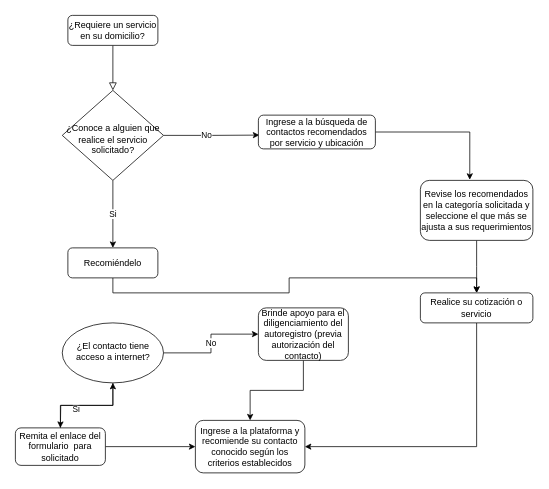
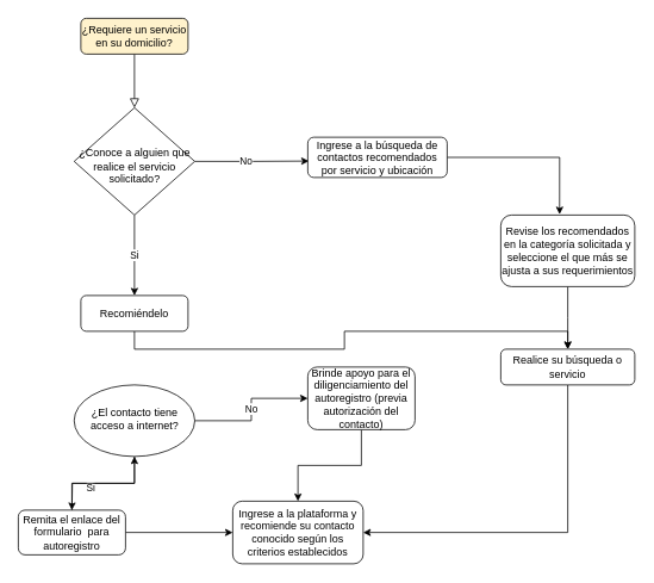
  <mxCell id="0" />
  <mxCell id="1" parent="0" />
  <mxCell id="2" value="" style="rounded=0;html=1;jettySize=auto;orthogonalLoop=1;fontSize=11;endArrow=block;endFill=0;endSize=8;strokeWidth=1;shadow=0;labelBackgroundColor=none;edgeStyle=orthogonalEdgeStyle;" parent="1" source="3" target="7" edge="1"><mxGeometry relative="1" as="geometry" /></mxCell>
- <mxCell id="3" value="¿Requiere un servicio en su domicilio?" style="rounded=1;whiteSpace=wrap;html=1;fontSize=12;glass=0;strokeWidth=1;shadow=0;" parent="1" vertex="1"><mxGeometry x="90" y="20" width="120" height="40" as="geometry" /></mxCell>
+ <mxCell id="3" value="¿Requiere un servicio en su domicilio?" style="rounded=1;whiteSpace=wrap;html=1;fontSize=12;glass=0;strokeWidth=1;shadow=0;fillColor=#fff2cc;" parent="1" vertex="1"><mxGeometry x="90" y="20" width="120" height="40" as="geometry" /></mxCell>
  <mxCell id="4" value="Si" style="edgeStyle=orthogonalEdgeStyle;rounded=0;orthogonalLoop=1;jettySize=auto;html=1;exitX=0.5;exitY=1;exitDx=0;exitDy=0;" edge="1" parent="1" source="7" target="11"><mxGeometry relative="1" as="geometry" /></mxCell>
  <mxCell id="5" style="edgeStyle=orthogonalEdgeStyle;rounded=0;orthogonalLoop=1;jettySize=auto;html=1;entryX=0.008;entryY=0.592;entryDx=0;entryDy=0;entryPerimeter=0;" edge="1" parent="1" source="7" target="9"><mxGeometry relative="1" as="geometry" /></mxCell>
  <mxCell id="6" value="No" style="edgeLabel;html=1;align=center;verticalAlign=middle;resizable=0;points=[];" vertex="1" connectable="0" parent="5"><mxGeometry x="-0.117" y="1" relative="1" as="geometry"><mxPoint as="offset" /></mxGeometry></mxCell>
  <mxCell id="7" value="&lt;br&gt;¿Conoce a alguien que realice el servicio &lt;br&gt;solicitado?" style="rhombus;whiteSpace=wrap;html=1;shadow=0;fontFamily=Helvetica;fontSize=12;align=center;strokeWidth=1;spacing=6;spacingTop=-4;" parent="1" vertex="1"><mxGeometry x="82.5" y="120" width="135" height="120" as="geometry" /></mxCell>
  <mxCell id="8" style="edgeStyle=orthogonalEdgeStyle;rounded=0;orthogonalLoop=1;jettySize=auto;html=1;exitX=1;exitY=0.5;exitDx=0;exitDy=0;entryX=0.439;entryY=-0.011;entryDx=0;entryDy=0;entryPerimeter=0;" edge="1" parent="1" source="9" target="23"><mxGeometry relative="1" as="geometry" /></mxCell>
  <mxCell id="9" value="Ingrese a la búsqueda de contactos recomendados por servicio y ubicación" style="rounded=1;whiteSpace=wrap;html=1;fontSize=12;glass=0;strokeWidth=1;shadow=0;" parent="1" vertex="1"><mxGeometry x="344" y="153" width="156" height="45" as="geometry" /></mxCell>
  <mxCell id="10" style="edgeStyle=orthogonalEdgeStyle;rounded=0;orthogonalLoop=1;jettySize=auto;html=1;exitX=0.5;exitY=1;exitDx=0;exitDy=0;" edge="1" parent="1" source="11" target="25"><mxGeometry relative="1" as="geometry" /></mxCell>
  <mxCell id="11" value="Recomiéndelo" style="rounded=1;whiteSpace=wrap;html=1;fontSize=12;glass=0;strokeWidth=1;shadow=0;" parent="1" vertex="1"><mxGeometry x="90" y="330" width="120" height="40" as="geometry" /></mxCell>
  <mxCell id="12" style="edgeStyle=orthogonalEdgeStyle;rounded=0;orthogonalLoop=1;jettySize=auto;html=1;exitX=0.5;exitY=1;exitDx=0;exitDy=0;" edge="1" parent="1" source="15"><mxGeometry relative="1" as="geometry"><mxPoint x="80" y="570" as="targetPoint" /></mxGeometry></mxCell>
  <mxCell id="13" value="Si" style="edgeLabel;html=1;align=center;verticalAlign=middle;resizable=0;points=[];" vertex="1" connectable="0" parent="12"><mxGeometry x="0.239" y="4" relative="1" as="geometry"><mxPoint as="offset" /></mxGeometry></mxCell>
  <mxCell id="14" value="No" style="edgeStyle=orthogonalEdgeStyle;rounded=0;orthogonalLoop=1;jettySize=auto;html=1;exitX=1;exitY=0.5;exitDx=0;exitDy=0;entryX=0;entryY=0.5;entryDx=0;entryDy=0;" edge="1" parent="1" source="15" target="20"><mxGeometry relative="1" as="geometry"><mxPoint x="340" y="440" as="targetPoint" /></mxGeometry></mxCell>
  <mxCell id="15" value="¿El contacto tiene acceso a internet?" style="ellipse;whiteSpace=wrap;html=1;shadow=0;fontFamily=Helvetica;fontSize=12;align=center;strokeWidth=1;spacing=6;spacingTop=-4;" vertex="1" parent="1"><mxGeometry x="82.5" y="430" width="135" height="80" as="geometry" /></mxCell>
  <mxCell id="16" value="" style="edgeStyle=orthogonalEdgeStyle;rounded=0;orthogonalLoop=1;jettySize=auto;html=1;exitX=0.5;exitY=0;exitDx=0;exitDy=0;" edge="1" parent="1" source="18" target="15"><mxGeometry relative="1" as="geometry" /></mxCell>
  <mxCell id="17" style="edgeStyle=orthogonalEdgeStyle;rounded=0;orthogonalLoop=1;jettySize=auto;html=1;exitX=1;exitY=0.5;exitDx=0;exitDy=0;entryX=0;entryY=0.5;entryDx=0;entryDy=0;" edge="1" parent="1" source="18" target="21"><mxGeometry relative="1" as="geometry" /></mxCell>
- <mxCell id="18" value="Remita el enlace del formulario&amp;nbsp; para solicitado" style="rounded=1;whiteSpace=wrap;html=1;fontSize=12;glass=0;strokeWidth=1;shadow=0;" vertex="1" parent="1"><mxGeometry x="20" y="570" width="120" height="50" as="geometry" /></mxCell>
+ <mxCell id="18" value="Remita el enlace del formulario&amp;nbsp; para autoregistro" style="rounded=1;whiteSpace=wrap;html=1;fontSize=12;glass=0;strokeWidth=1;shadow=0;" vertex="1" parent="1"><mxGeometry x="20" y="570" width="120" height="50" as="geometry" /></mxCell>
  <mxCell id="19" value="" style="edgeStyle=orthogonalEdgeStyle;rounded=0;orthogonalLoop=1;jettySize=auto;html=1;" edge="1" parent="1" source="20" target="21"><mxGeometry relative="1" as="geometry" /></mxCell>
  <mxCell id="20" value="Brinde apoyo para el diligenciamiento del autoregistro (previa autorización del contacto)" style="rounded=1;whiteSpace=wrap;html=1;fontSize=12;glass=0;strokeWidth=1;shadow=0;" vertex="1" parent="1"><mxGeometry x="344" y="410" width="120" height="70" as="geometry" /></mxCell>
  <mxCell id="21" value="Ingrese a la plataforma y recomiende su contacto conocido según los criterios establecidos" style="rounded=1;whiteSpace=wrap;html=1;fontSize=12;glass=0;strokeWidth=1;shadow=0;" vertex="1" parent="1"><mxGeometry x="260" y="560" width="146" height="70" as="geometry" /></mxCell>
  <mxCell id="22" style="edgeStyle=orthogonalEdgeStyle;rounded=0;orthogonalLoop=1;jettySize=auto;html=1;exitX=0.5;exitY=1;exitDx=0;exitDy=0;" edge="1" parent="1" source="23"><mxGeometry relative="1" as="geometry"><mxPoint x="635" y="390" as="targetPoint" /></mxGeometry></mxCell>
  <mxCell id="23" value="Revise los recomendados en la categoría solicitada y seleccione el que más se ajusta a sus requerimientos" style="rounded=1;whiteSpace=wrap;html=1;fontSize=12;glass=0;strokeWidth=1;shadow=0;" vertex="1" parent="1"><mxGeometry x="560" y="240" width="150" height="80" as="geometry" /></mxCell>
  <mxCell id="24" style="edgeStyle=orthogonalEdgeStyle;rounded=0;orthogonalLoop=1;jettySize=auto;html=1;exitX=0.5;exitY=1;exitDx=0;exitDy=0;entryX=1;entryY=0.5;entryDx=0;entryDy=0;" edge="1" parent="1" source="25" target="21"><mxGeometry relative="1" as="geometry" /></mxCell>
- <mxCell id="25" value="Realice su cotización o servicio" style="rounded=1;whiteSpace=wrap;html=1;fontSize=12;glass=0;strokeWidth=1;shadow=0;" vertex="1" parent="1"><mxGeometry x="560" y="390" width="150" height="40" as="geometry" /></mxCell>
+ <mxCell id="25" value="Realice su búsqueda o servicio" style="rounded=1;whiteSpace=wrap;html=1;fontSize=12;glass=0;strokeWidth=1;shadow=0;" vertex="1" parent="1"><mxGeometry x="560" y="390" width="150" height="40" as="geometry" /></mxCell>
